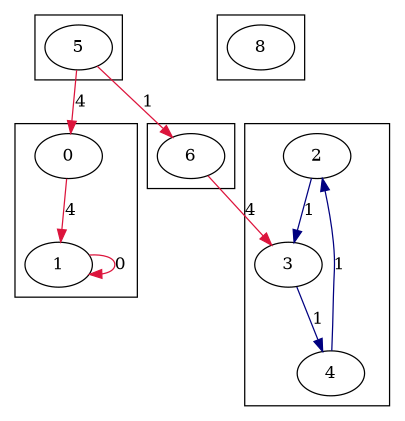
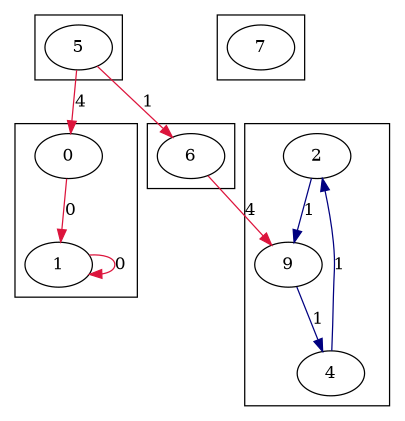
  digraph {
    edge [color=crimson]
    0
    1
    5
    6
    2
-   3
+   3 [label=9]
    4
-   7 [label=8]
+   7
    subgraph cluster_1 {
      rank=same
      0
      1
    }
    subgraph cluster_2 {
      rank=same
      5
    }
    subgraph cluster_3 {
      rank=same
      6
    }
    subgraph cluster_4 {
      rank=same
      2
      3
      4
    }
    subgraph cluster_5 {
      rank=same
      7
    }
-   0 -> 1 [label=4]
+   0 -> 1 [label=0]
    1 -> 1 [label=0]
    5 -> 0 [label=4]
    5 -> 6 [label=1]
    6 -> 3 [label=4]
    2 -> 3 [color=navy label=1]
    3 -> 4 [color=navy label=1]
    4 -> 2 [color=navy label=1]
  }
